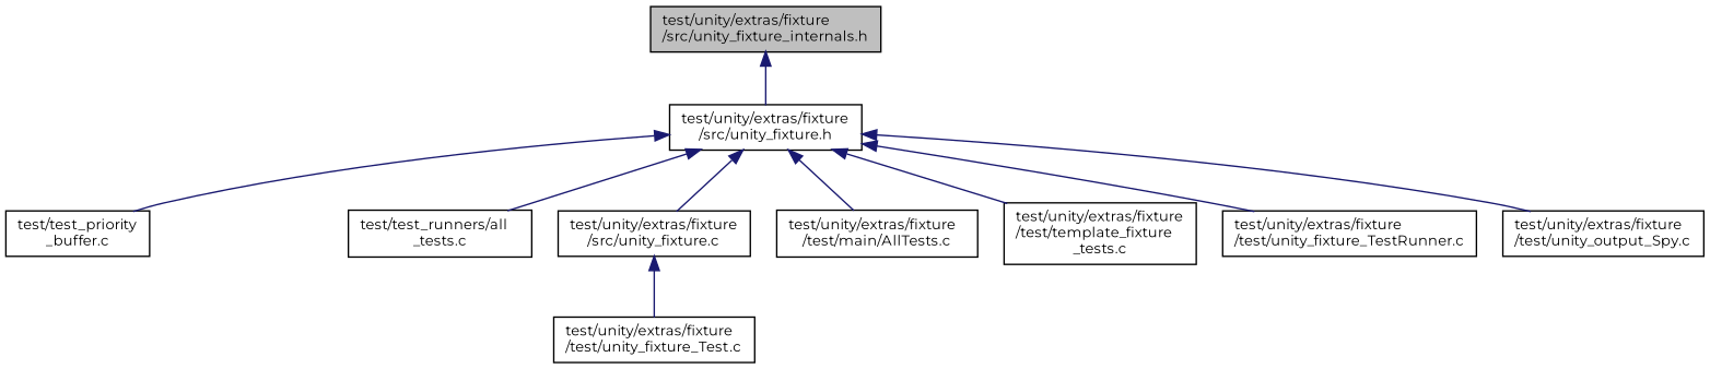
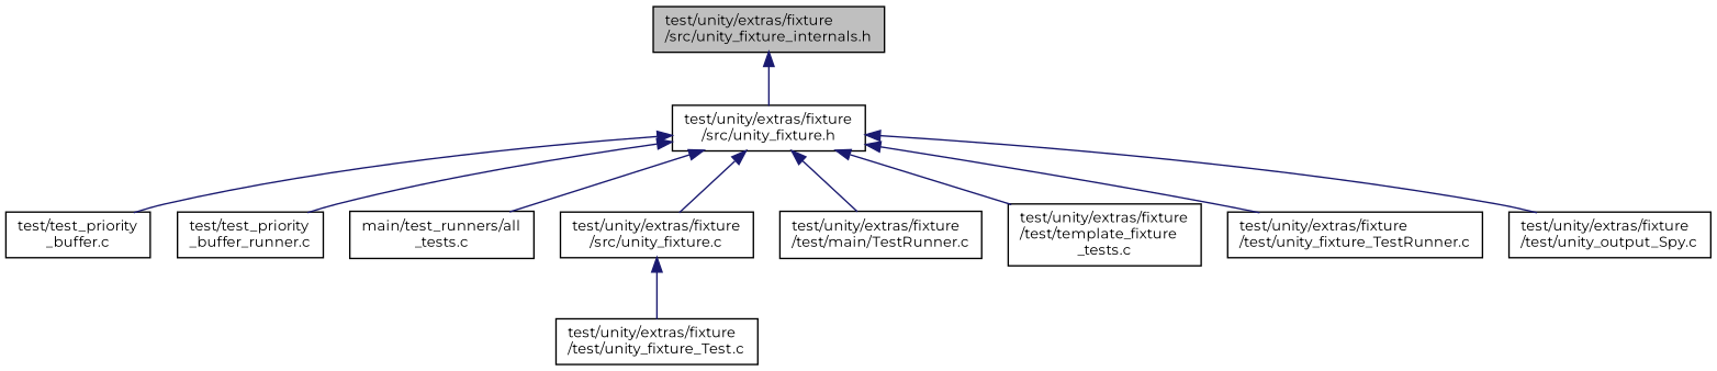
  digraph {
    fontname=Montserrat
    node [color=black fillcolor=white fontname=Montserrat fontsize=10 shape=record style=filled]
    edge [color=midnightblue dir=back fontname=Montserrat fontsize=10 labelfontname=Helvetica labelfontsize=10 style=solid]
    n1 [fillcolor=grey75 fontcolor=black height=0.2 label="test/unity/extras/fixture\l/src/unity_fixture_internals.h" width=0.4]
    n2 [height=0.2 label="test/unity/extras/fixture\l/src/unity_fixture.h" width=0.4]
    n3 [height=0.2 label="test/test_priority\l_buffer.c" width=0.4]
-   n5 [height=0.2 label="test/test_runners/all\l_tests.c" width=0.4]
+   n4 [height=0.2 label="test/test_priority\l_buffer_runner.c" width=0.4]
+   n5 [height=0.2 label="main/test_runners/all\l_tests.c" width=0.4]
    n6 [height=0.2 label="test/unity/extras/fixture\l/src/unity_fixture.c" width=0.4]
-   n7 [height=0.2 label="test/unity/extras/fixture\l/test/main/AllTests.c" width=0.4]
+   n7 [height=0.2 label="test/unity/extras/fixture\l/test/main/TestRunner.c" width=0.4]
    n8 [height=0.2 label="test/unity/extras/fixture\l/test/template_fixture\l_tests.c" width=0.4]
    n9 [height=0.2 label="test/unity/extras/fixture\l/test/unity_fixture_TestRunner.c" width=0.4]
    n10 [height=0.2 label="test/unity/extras/fixture\l/test/unity_output_Spy.c" width=0.4]
    n11 [height=0.2 label="test/unity/extras/fixture\l/test/unity_fixture_Test.c" width=0.4]
    n1 -> n2
    n2 -> n3
+   n2 -> n4
    n2 -> n5
    n2 -> n6
    n2 -> n7
    n2 -> n8
    n2 -> n9
    n2 -> n10
    n6 -> n11
  }
